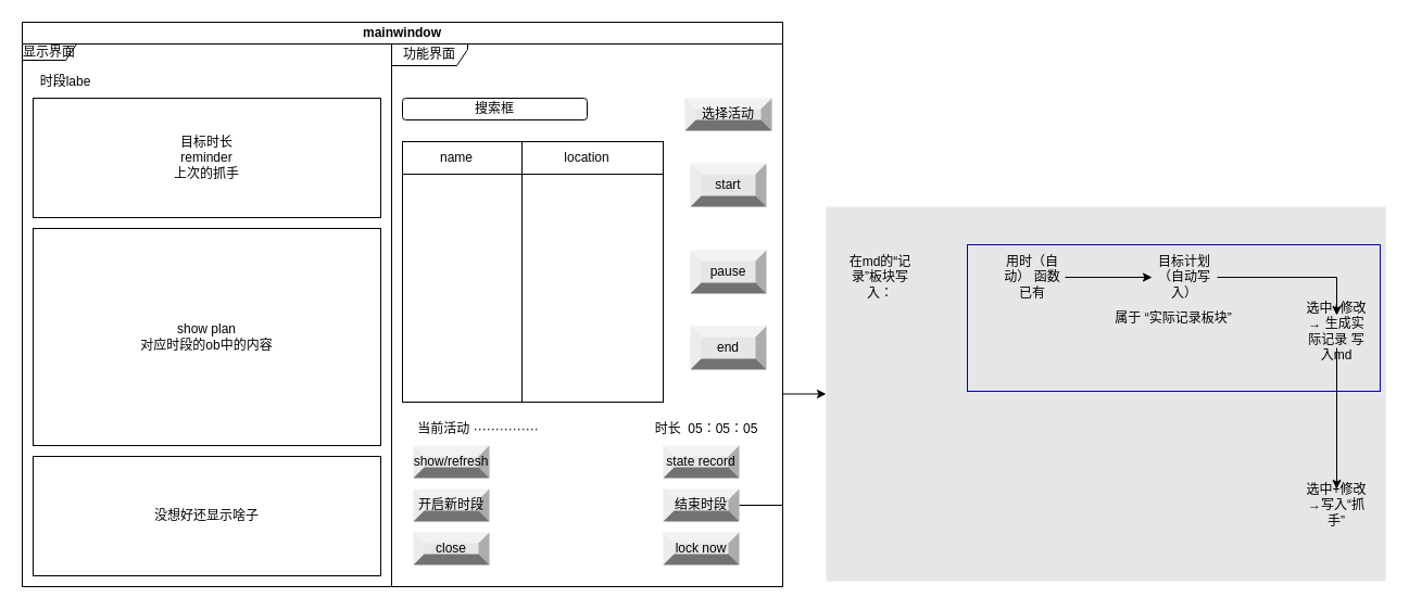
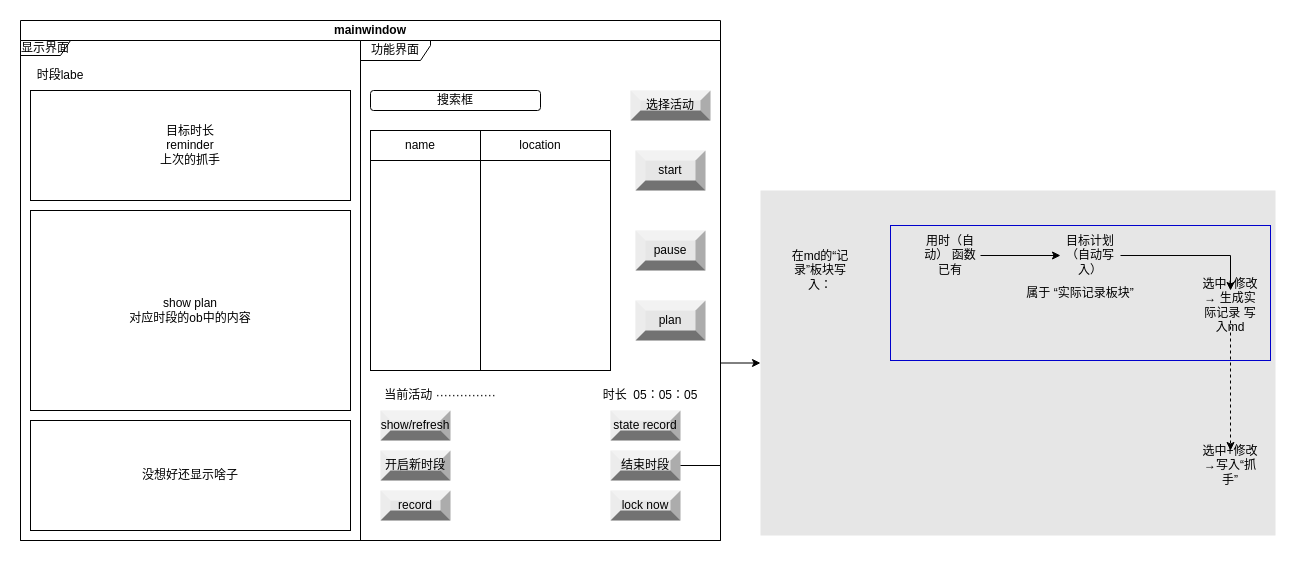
  <mxCell id="0" />
  <mxCell id="1" parent="0" />
  <mxCell id="2" value="mainwindow" style="swimlane;whiteSpace=wrap;html=1;startSize=20;" parent="1" vertex="1"><mxGeometry x="20" y="20" width="700" height="520" as="geometry"><mxRectangle x="40" y="100" width="110" height="30" as="alternateBounds" /></mxGeometry></mxCell>
  <mxCell id="3" value="显示界面" style="shape=umlFrame;whiteSpace=wrap;html=1;pointerEvents=0;width=50;height=15;" parent="2" vertex="1"><mxGeometry y="20" width="340" height="500" as="geometry" /></mxCell>
  <mxCell id="4" value="功能界面" style="shape=umlFrame;whiteSpace=wrap;html=1;pointerEvents=0;width=70;height=20;" parent="2" vertex="1"><mxGeometry x="340" y="20" width="360" height="500" as="geometry" /></mxCell>
  <mxCell id="5" value="时段labe" style="text;html=1;strokeColor=none;fillColor=none;align=center;verticalAlign=middle;whiteSpace=wrap;rounded=0;" parent="2" vertex="1"><mxGeometry x="10" y="40" width="60" height="30" as="geometry" /></mxCell>
  <mxCell id="6" value="目标时长&lt;br&gt;reminder&lt;br&gt;上次的抓手" style="rounded=0;whiteSpace=wrap;html=1;" parent="2" vertex="1"><mxGeometry x="10" y="70" width="320" height="110" as="geometry" /></mxCell>
  <mxCell id="7" value="show plan&lt;br&gt;对应时段的ob中的内容" style="rounded=0;whiteSpace=wrap;html=1;" parent="2" vertex="1"><mxGeometry x="10" y="190" width="320" height="200" as="geometry" /></mxCell>
  <mxCell id="8" value="搜索框" style="rounded=1;whiteSpace=wrap;html=1;" parent="2" vertex="1"><mxGeometry x="350" y="70" width="170" height="20" as="geometry" /></mxCell>
  <mxCell id="9" value="选择活动" style="labelPosition=center;verticalLabelPosition=middle;align=center;html=1;shape=mxgraph.basic.shaded_button;dx=10;fillColor=#E6E6E6;strokeColor=none;whiteSpace=wrap;" parent="2" vertex="1"><mxGeometry x="610" y="70" width="80" height="30" as="geometry" /></mxCell>
  <mxCell id="10" value="" style="shape=internalStorage;whiteSpace=wrap;html=1;backgroundOutline=1;dx=110;dy=30;" parent="2" vertex="1"><mxGeometry x="350" y="110" width="240" height="240" as="geometry" /></mxCell>
  <mxCell id="11" value="name" style="text;html=1;strokeColor=none;fillColor=none;align=center;verticalAlign=middle;whiteSpace=wrap;rounded=0;" parent="2" vertex="1"><mxGeometry x="370" y="110" width="60" height="30" as="geometry" /></mxCell>
  <mxCell id="12" value="location" style="text;html=1;strokeColor=none;fillColor=none;align=center;verticalAlign=middle;whiteSpace=wrap;rounded=0;" parent="2" vertex="1"><mxGeometry x="490" y="110" width="60" height="30" as="geometry" /></mxCell>
  <mxCell id="13" value="start" style="labelPosition=center;verticalLabelPosition=middle;align=center;html=1;shape=mxgraph.basic.shaded_button;dx=10;fillColor=#E6E6E6;strokeColor=none;whiteSpace=wrap;" parent="2" vertex="1"><mxGeometry x="615" y="130" width="70" height="40" as="geometry" /></mxCell>
  <mxCell id="14" value="pause" style="labelPosition=center;verticalLabelPosition=middle;align=center;html=1;shape=mxgraph.basic.shaded_button;dx=10;fillColor=#E6E6E6;strokeColor=none;whiteSpace=wrap;" parent="2" vertex="1"><mxGeometry x="615" y="210" width="70" height="40" as="geometry" /></mxCell>
- <mxCell id="15" value="end" style="labelPosition=center;verticalLabelPosition=middle;align=center;html=1;shape=mxgraph.basic.shaded_button;dx=10;fillColor=#E6E6E6;strokeColor=none;whiteSpace=wrap;" parent="2" vertex="1"><mxGeometry x="615" y="280" width="70" height="40" as="geometry" /></mxCell>
+ <mxCell id="15" value="plan" style="labelPosition=center;verticalLabelPosition=middle;align=center;html=1;shape=mxgraph.basic.shaded_button;dx=10;fillColor=#E6E6E6;strokeColor=none;whiteSpace=wrap;" parent="2" vertex="1"><mxGeometry x="615" y="280" width="70" height="40" as="geometry" /></mxCell>
  <mxCell id="16" value="当前活动 ···············" style="text;html=1;strokeColor=none;fillColor=none;align=center;verticalAlign=middle;whiteSpace=wrap;rounded=0;" parent="2" vertex="1"><mxGeometry x="350" y="360" width="140" height="30" as="geometry" /></mxCell>
  <mxCell id="17" value="时长&amp;nbsp; 05：05：05" style="text;html=1;strokeColor=none;fillColor=none;align=center;verticalAlign=middle;whiteSpace=wrap;rounded=0;" parent="2" vertex="1"><mxGeometry x="570" y="360" width="120" height="30" as="geometry" /></mxCell>
  <mxCell id="18" value="没想好还显示啥子" style="rounded=0;whiteSpace=wrap;html=1;" parent="2" vertex="1"><mxGeometry x="10" y="400" width="320" height="110" as="geometry" /></mxCell>
  <mxCell id="19" value="show/refresh" style="labelPosition=center;verticalLabelPosition=middle;align=center;html=1;shape=mxgraph.basic.shaded_button;dx=10;fillColor=#E6E6E6;strokeColor=none;whiteSpace=wrap;" parent="2" vertex="1"><mxGeometry x="360" y="390" width="70" height="30" as="geometry" /></mxCell>
  <mxCell id="20" value="state record" style="labelPosition=center;verticalLabelPosition=middle;align=center;html=1;shape=mxgraph.basic.shaded_button;dx=10;fillColor=#E6E6E6;strokeColor=none;whiteSpace=wrap;" parent="2" vertex="1"><mxGeometry x="590" y="390" width="70" height="30" as="geometry" /></mxCell>
  <mxCell id="21" value="开启新时段" style="labelPosition=center;verticalLabelPosition=middle;align=center;html=1;shape=mxgraph.basic.shaded_button;dx=10;fillColor=#E6E6E6;strokeColor=none;whiteSpace=wrap;" parent="2" vertex="1"><mxGeometry x="360" y="430" width="70" height="30" as="geometry" /></mxCell>
  <mxCell id="22" value="结束时段" style="labelPosition=center;verticalLabelPosition=middle;align=center;html=1;shape=mxgraph.basic.shaded_button;dx=10;fillColor=#E6E6E6;strokeColor=none;whiteSpace=wrap;" parent="2" vertex="1"><mxGeometry x="590" y="430" width="70" height="30" as="geometry" /></mxCell>
- <mxCell id="23" value="close" style="labelPosition=center;verticalLabelPosition=middle;align=center;html=1;shape=mxgraph.basic.shaded_button;dx=10;fillColor=#E6E6E6;strokeColor=none;whiteSpace=wrap;" parent="2" vertex="1"><mxGeometry x="360" y="470" width="70" height="30" as="geometry" /></mxCell>
+ <mxCell id="23" value="record" style="labelPosition=center;verticalLabelPosition=middle;align=center;html=1;shape=mxgraph.basic.shaded_button;dx=10;fillColor=#E6E6E6;strokeColor=none;whiteSpace=wrap;" parent="2" vertex="1"><mxGeometry x="360" y="470" width="70" height="30" as="geometry" /></mxCell>
  <mxCell id="24" value="lock now" style="labelPosition=center;verticalLabelPosition=middle;align=center;html=1;shape=mxgraph.basic.shaded_button;dx=10;fillColor=#E6E6E6;strokeColor=none;whiteSpace=wrap;" parent="2" vertex="1"><mxGeometry x="590" y="470" width="70" height="30" as="geometry" /></mxCell>
  <mxCell id="25" value="" style="whiteSpace=wrap;html=1;fillColor=#E6E6E6;strokeColor=none;" vertex="1" parent="1"><mxGeometry x="760" y="190" width="515" height="345" as="geometry" /></mxCell>
  <mxCell id="26" value="" style="edgeStyle=orthogonalEdgeStyle;rounded=0;orthogonalLoop=1;jettySize=auto;html=1;" edge="1" parent="1" source="22" target="25"><mxGeometry relative="1" as="geometry" /></mxCell>
- <mxCell id="27" value="在md的“记录”板块写入：" style="text;html=1;strokeColor=none;fillColor=none;align=center;verticalAlign=middle;whiteSpace=wrap;rounded=0;" vertex="1" parent="1"><mxGeometry x="780" y="240" width="60" height="30" as="geometry" /></mxCell>
+ <mxCell id="27" value="在md的“记录”板块写入：" style="text;html=1;strokeColor=none;fillColor=none;align=center;verticalAlign=middle;whiteSpace=wrap;rounded=0;" vertex="1" parent="1"><mxGeometry x="790" y="255" width="60" height="30" as="geometry" /></mxCell>
  <mxCell id="28" value="" style="edgeStyle=orthogonalEdgeStyle;rounded=0;orthogonalLoop=1;jettySize=auto;html=1;" edge="1" parent="1" source="29" target="31"><mxGeometry relative="1" as="geometry" /></mxCell>
  <mxCell id="29" value="用时（自动） 函数已有" style="text;html=1;strokeColor=none;fillColor=none;align=center;verticalAlign=middle;whiteSpace=wrap;rounded=0;" vertex="1" parent="1"><mxGeometry x="920" y="240" width="60" height="30" as="geometry" /></mxCell>
  <mxCell id="30" value="" style="edgeStyle=orthogonalEdgeStyle;rounded=0;orthogonalLoop=1;jettySize=auto;html=1;" edge="1" parent="1" source="31" target="33"><mxGeometry relative="1" as="geometry" /></mxCell>
  <mxCell id="31" value="目标计划（自动写入）" style="text;html=1;strokeColor=none;fillColor=none;align=center;verticalAlign=middle;whiteSpace=wrap;rounded=0;" vertex="1" parent="1"><mxGeometry x="1060" y="240" width="60" height="30" as="geometry" /></mxCell>
- <mxCell id="32" value="" style="edgeStyle=orthogonalEdgeStyle;rounded=0;orthogonalLoop=1;jettySize=auto;html=1;" edge="1" parent="1" source="33" target="34"><mxGeometry relative="1" as="geometry" /></mxCell>
+ <mxCell id="32" value="" style="edgeStyle=orthogonalEdgeStyle;rounded=0;orthogonalLoop=1;jettySize=auto;html=1;dashed=1;" edge="1" parent="1" source="33" target="34"><mxGeometry relative="1" as="geometry" /></mxCell>
  <mxCell id="33" value="选中+修改→ 生成实际记录 写入md" style="text;html=1;strokeColor=none;fillColor=none;align=center;verticalAlign=middle;whiteSpace=wrap;rounded=0;" vertex="1" parent="1"><mxGeometry x="1200" y="290" width="60" height="30" as="geometry" /></mxCell>
  <mxCell id="34" value="选中+修改→写入“抓手”" style="text;html=1;strokeColor=none;fillColor=none;align=center;verticalAlign=middle;whiteSpace=wrap;rounded=0;" vertex="1" parent="1"><mxGeometry x="1200" y="450" width="60" height="30" as="geometry" /></mxCell>
  <mxCell id="35" value="属于 “实际记录板块”" style="rounded=0;whiteSpace=wrap;html=1;fillColor=none;strokeColor=#0000CC;" vertex="1" parent="1"><mxGeometry x="890" y="225" width="380" height="135" as="geometry" /></mxCell>
